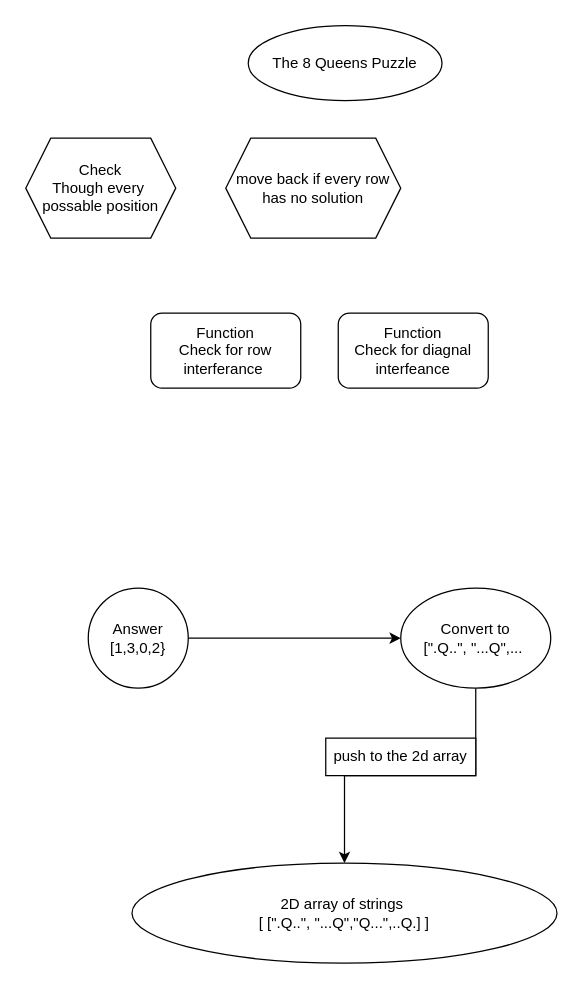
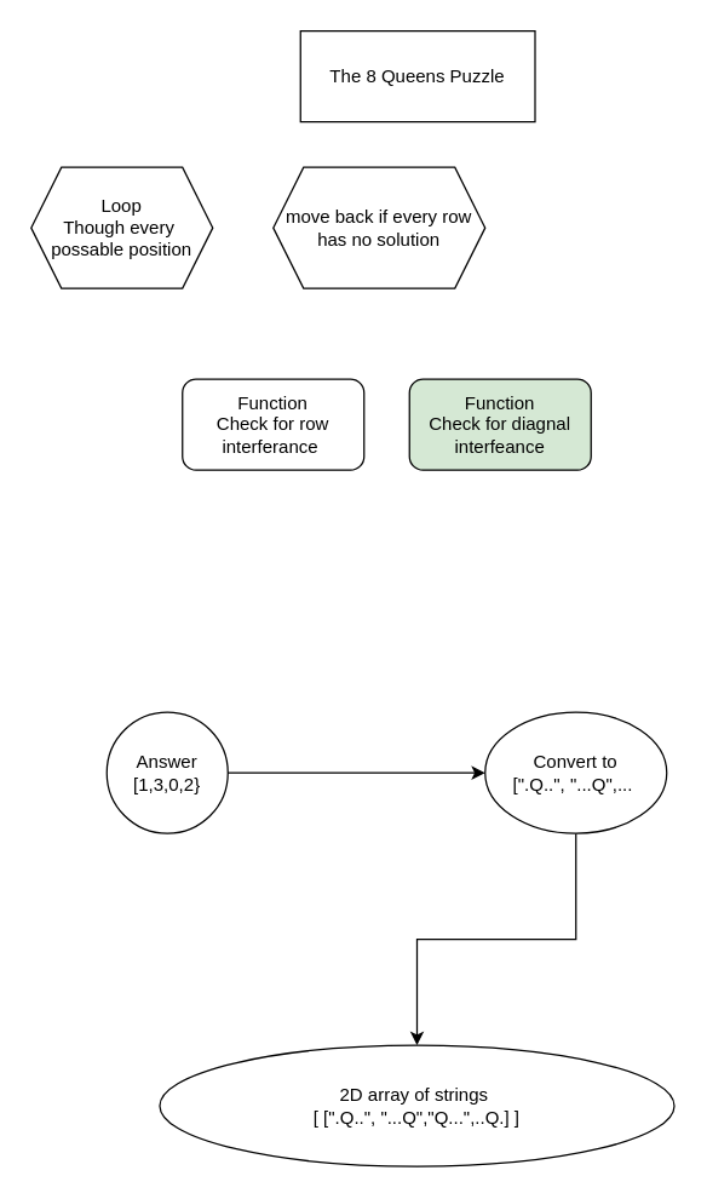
  <mxCell id="0" />
  <mxCell id="1" parent="0" />
- <mxCell id="2" value="The 8 Queens Puzzle" style="ellipse;whiteSpace=wrap;html=1;" vertex="1" parent="1"><mxGeometry x="198" width="155" height="60" as="geometry" y="20" /></mxCell>
+ <mxCell id="2" value="The 8 Queens Puzzle" style="rounded=0;whiteSpace=wrap;html=1;" vertex="1" parent="1"><mxGeometry x="198" width="155" height="60" as="geometry" y="20" /></mxCell>
  <mxCell id="3" value="2D array of strings&amp;nbsp;&lt;br&gt;[ [&quot;.Q..&quot;, &quot;...Q&quot;,&quot;Q...&quot;,..Q.] ]" style="ellipse;whiteSpace=wrap;html=1;" vertex="1" parent="1"><mxGeometry x="105" y="690" width="340" height="80" as="geometry" /></mxCell>
  <mxCell id="4" value="Answer&lt;br&gt;[1,3,0,2}" style="ellipse;whiteSpace=wrap;html=1;" vertex="1" parent="1"><mxGeometry x="70" y="470" width="80" height="80" as="geometry" /></mxCell>
  <mxCell id="5" style="edgeStyle=orthogonalEdgeStyle;rounded=0;orthogonalLoop=1;jettySize=auto;html=1;" edge="1" parent="1" source="6" target="3"><mxGeometry relative="1" as="geometry" /></mxCell>
  <mxCell id="6" value="Convert to&lt;br&gt;[&quot;.Q..&quot;, &quot;...Q&quot;,...&amp;nbsp;" style="ellipse;whiteSpace=wrap;html=1;" vertex="1" parent="1"><mxGeometry x="320" y="470" width="120" height="80" as="geometry" /></mxCell>
  <mxCell id="7" value="" style="endArrow=classic;html=1;rounded=0;exitX=1;exitY=0.5;exitDx=0;exitDy=0;entryX=0;entryY=0.5;entryDx=0;entryDy=0;" edge="1" parent="1" source="4" target="6"><mxGeometry width="50" height="50" relative="1" as="geometry"><mxPoint x="250" y="410" as="sourcePoint" /><mxPoint x="300" y="360" as="targetPoint" /></mxGeometry></mxCell>
- <mxCell id="8" value="push to the 2d array" style="rounded=0;whiteSpace=wrap;html=1;" vertex="1" parent="1"><mxGeometry x="260" y="590" width="120" height="30" as="geometry" /></mxCell>
  <mxCell id="9" value="Function&lt;br&gt;Check for row interferance&amp;nbsp;" style="rounded=1;whiteSpace=wrap;html=1;" vertex="1" parent="1"><mxGeometry x="120" y="250" width="120" height="60" as="geometry" /></mxCell>
- <mxCell id="10" value="Function&lt;br&gt;Check for diagnal interfeance" style="rounded=1;whiteSpace=wrap;html=1;" vertex="1" parent="1"><mxGeometry x="270" y="250" width="120" height="60" as="geometry" /></mxCell>
- <mxCell id="11" value="Check&lt;br&gt;Though every&amp;nbsp; possable position" style="shape=hexagon;perimeter=hexagonPerimeter2;whiteSpace=wrap;html=1;fixedSize=1;" vertex="1" parent="1"><mxGeometry x="20" y="110" width="120" height="80" as="geometry" /></mxCell>
+ <mxCell id="10" value="Function&lt;br&gt;Check for diagnal interfeance" style="rounded=1;whiteSpace=wrap;html=1;fillColor=#d5e8d4;" vertex="1" parent="1"><mxGeometry x="270" y="250" width="120" height="60" as="geometry" /></mxCell>
+ <mxCell id="11" value="Loop&lt;br&gt;Though every&amp;nbsp; possable position" style="shape=hexagon;perimeter=hexagonPerimeter2;whiteSpace=wrap;html=1;fixedSize=1;" vertex="1" parent="1"><mxGeometry x="20" y="110" width="120" height="80" as="geometry" /></mxCell>
  <mxCell id="12" value="move back if every row has no solution" style="shape=hexagon;perimeter=hexagonPerimeter2;whiteSpace=wrap;html=1;fixedSize=1;" vertex="1" parent="1"><mxGeometry x="180" y="110" width="140" height="80" as="geometry" /></mxCell>
